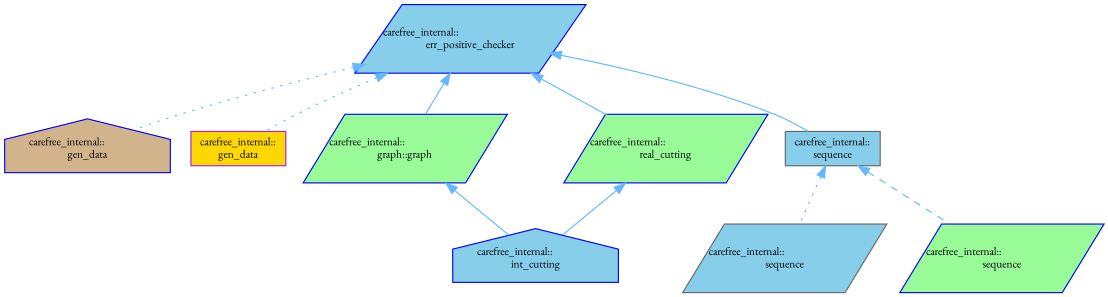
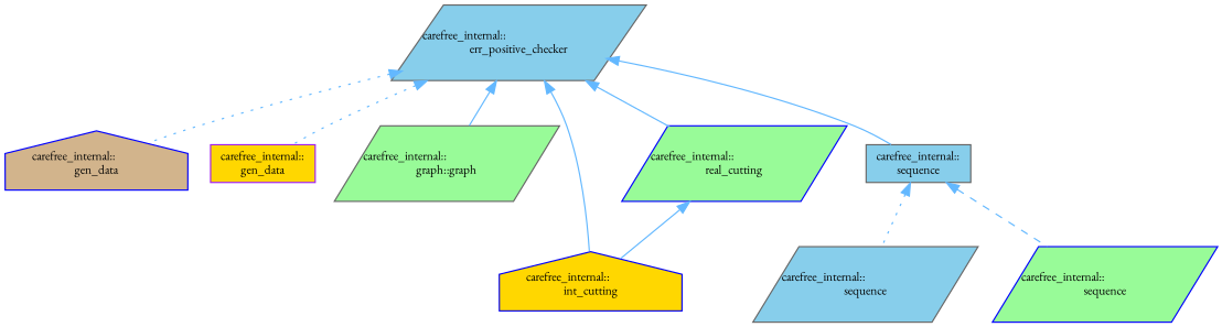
  digraph {
    fontname="EB Garamond"
    rankdir=TB
    node [color=gray40 fillcolor=skyblue fontname="EB Garamond" fontsize=10 shape=parallelogram style=filled]
    edge [color=steelblue1 dir=back fontname="EB Garamond" fontsize=10 labelfontname=Helvetica labelfontsize=10 style=solid]
-   n1 [color=blue fontcolor=black height=0.2 label="carefree_internal::\lerr_positive_checker" width=0.4]
+   n1 [fontcolor=black height=0.2 label="carefree_internal::\lerr_positive_checker" width=0.4]
    n2 [color=blue fillcolor=tan height=0.2 label="carefree_internal::\lgen_data" shape=house width=0.4]
    n3 [color=purple fillcolor=gold height=0.2 label="carefree_internal::\lgen_data" shape=box width=0.4]
-   n4 [color=blue fillcolor=palegreen height=0.2 label="carefree_internal::\lgraph::graph" width=0.4]
-   n5 [color=blue height=0.2 label="carefree_internal::\lint_cutting" shape=house width=0.4]
+   n4 [fillcolor=palegreen height=0.2 label="carefree_internal::\lgraph::graph" width=0.4]
+   n5 [color=blue fillcolor=gold height=0.2 label="carefree_internal::\lint_cutting" shape=house width=0.4]
    n6 [color=blue fillcolor=palegreen height=0.2 label="carefree_internal::\lreal_cutting" width=0.4]
    n7 [height=0.2 label="carefree_internal::\lsequence" shape=box width=0.4]
    n8 [height=0.2 label="carefree_internal::\lsequence" width=0.4]
    n9 [color=blue fillcolor=palegreen height=0.2 label="carefree_internal::\lsequence" width=0.4]
    n1 -> n2 [style=dotted]
    n1 -> n3 [style=dotted]
    n1 -> n4
-   n4 -> n5
+   n1 -> n5
    n1 -> n6
    n1 -> n7
    n6 -> n5
    n7 -> n8 [style=dotted]
    n7 -> n9 [style=dashed]
  }
